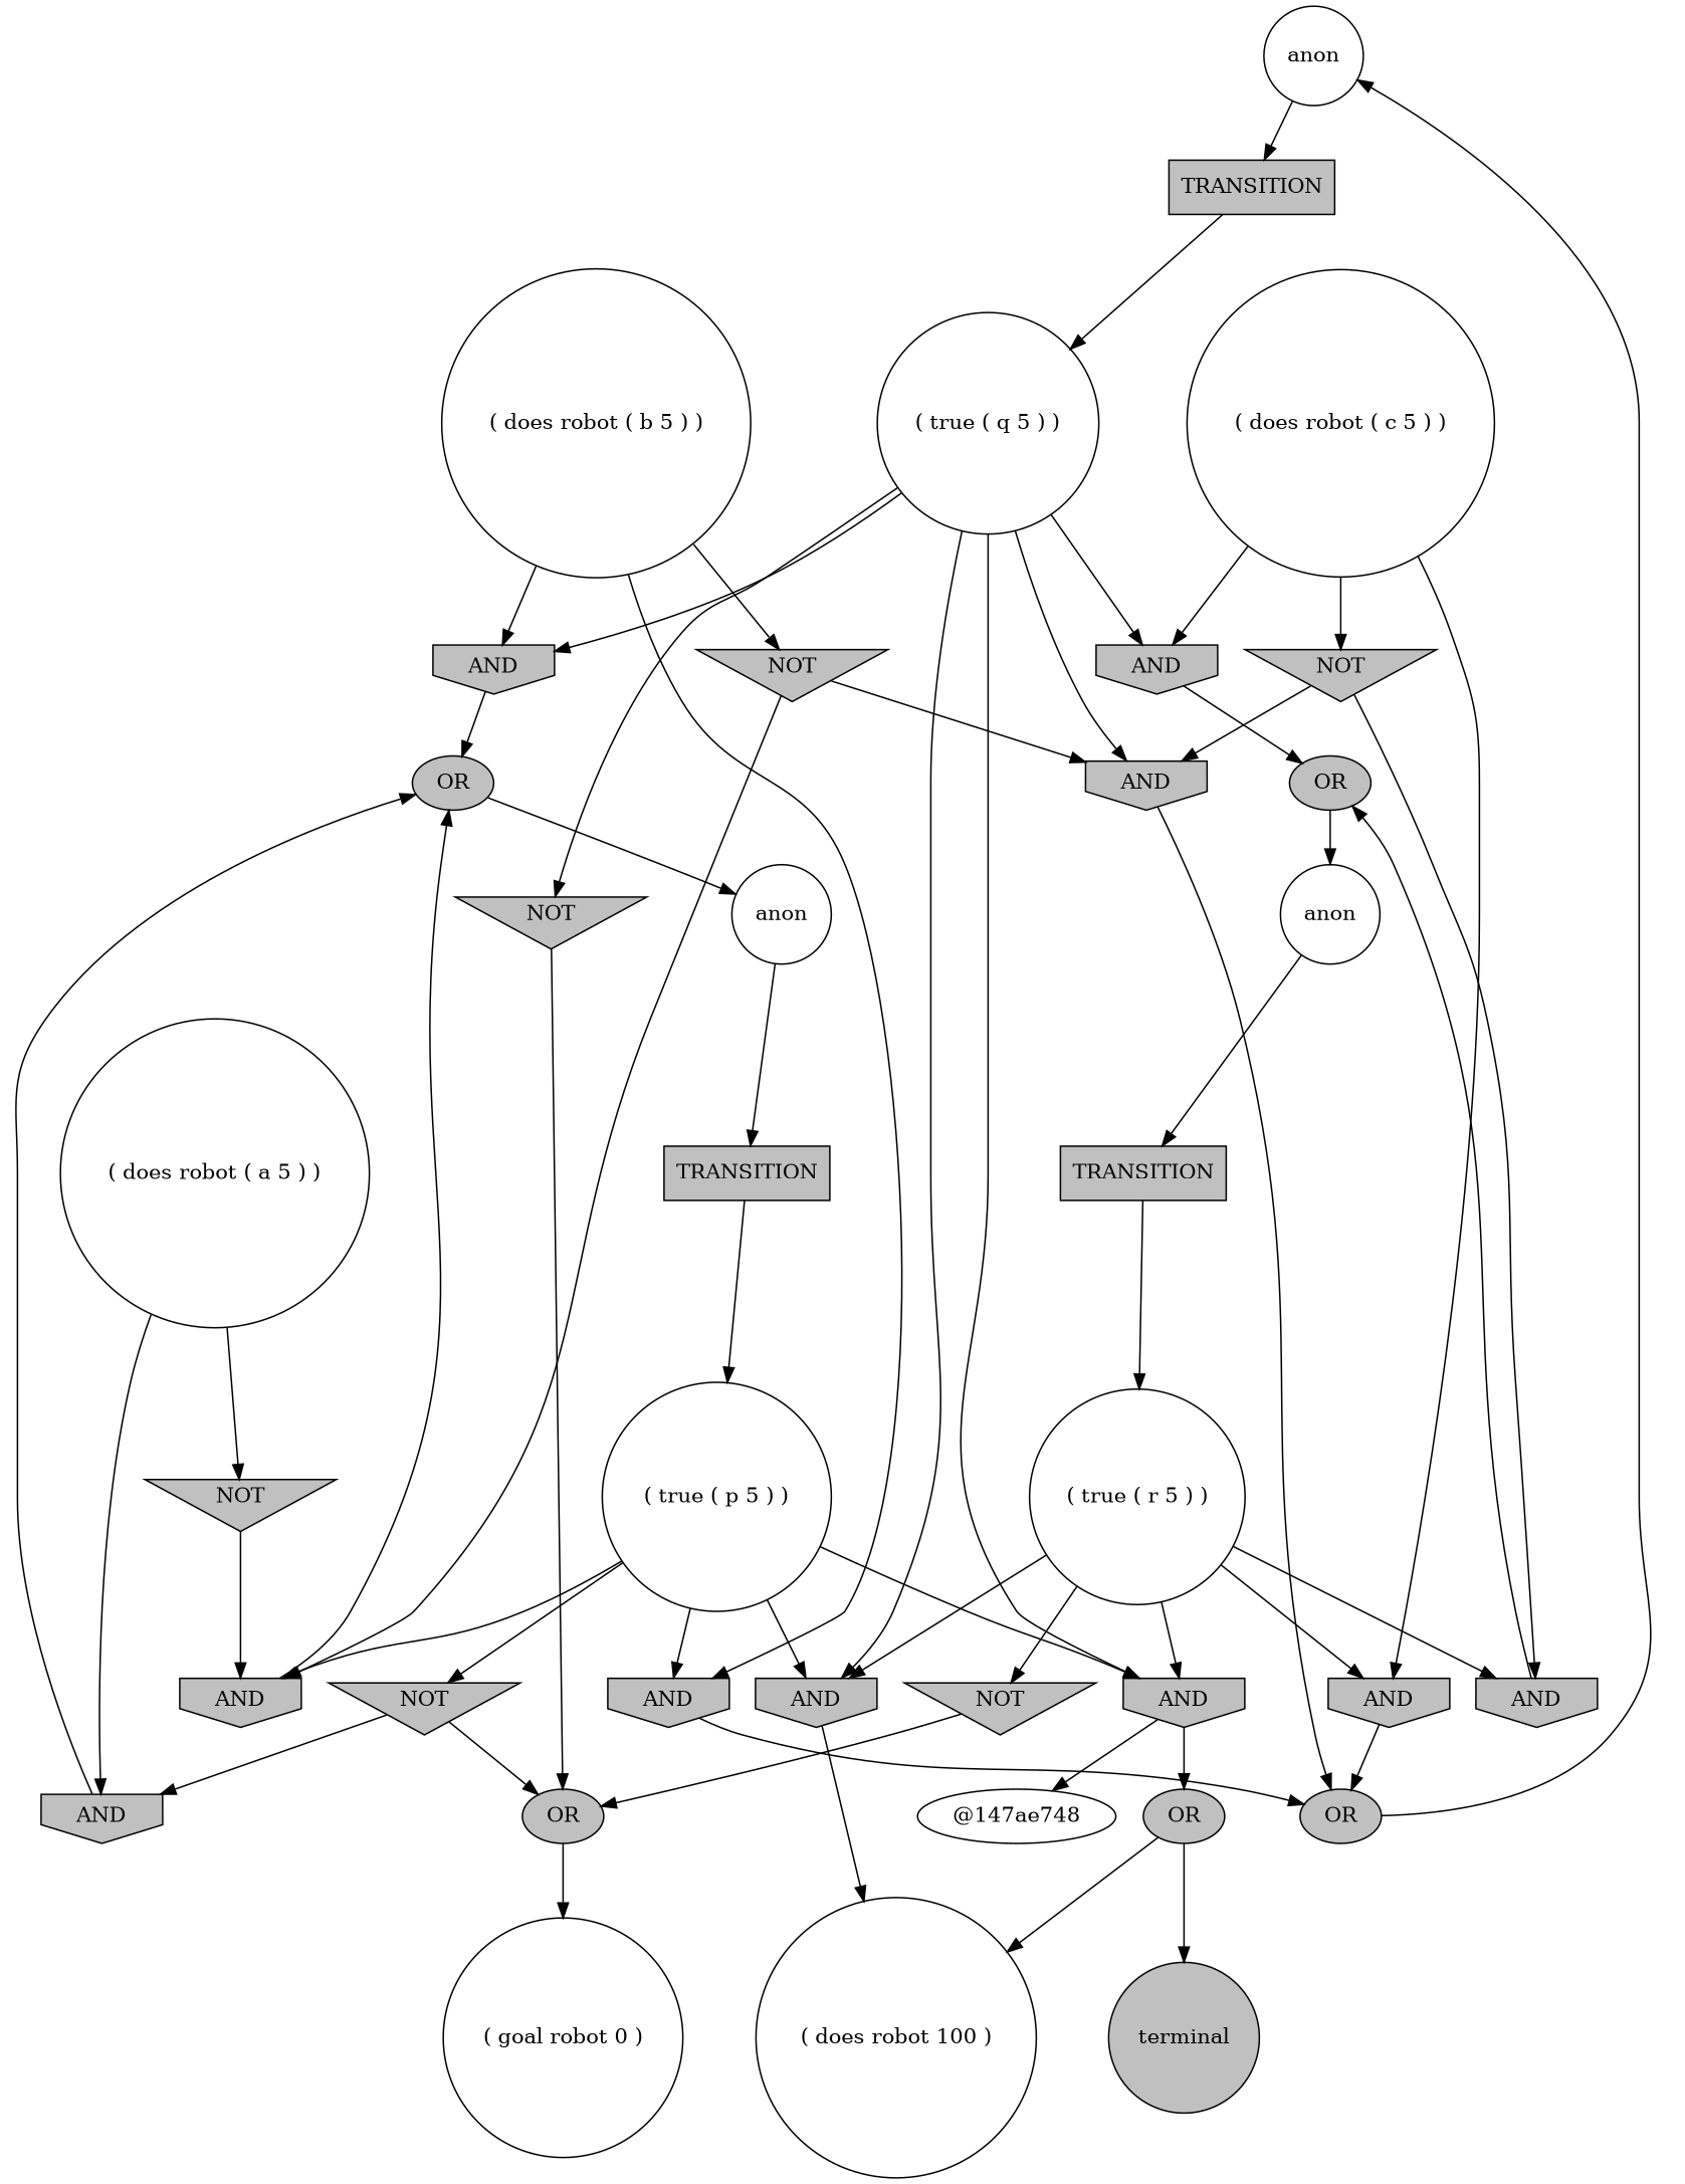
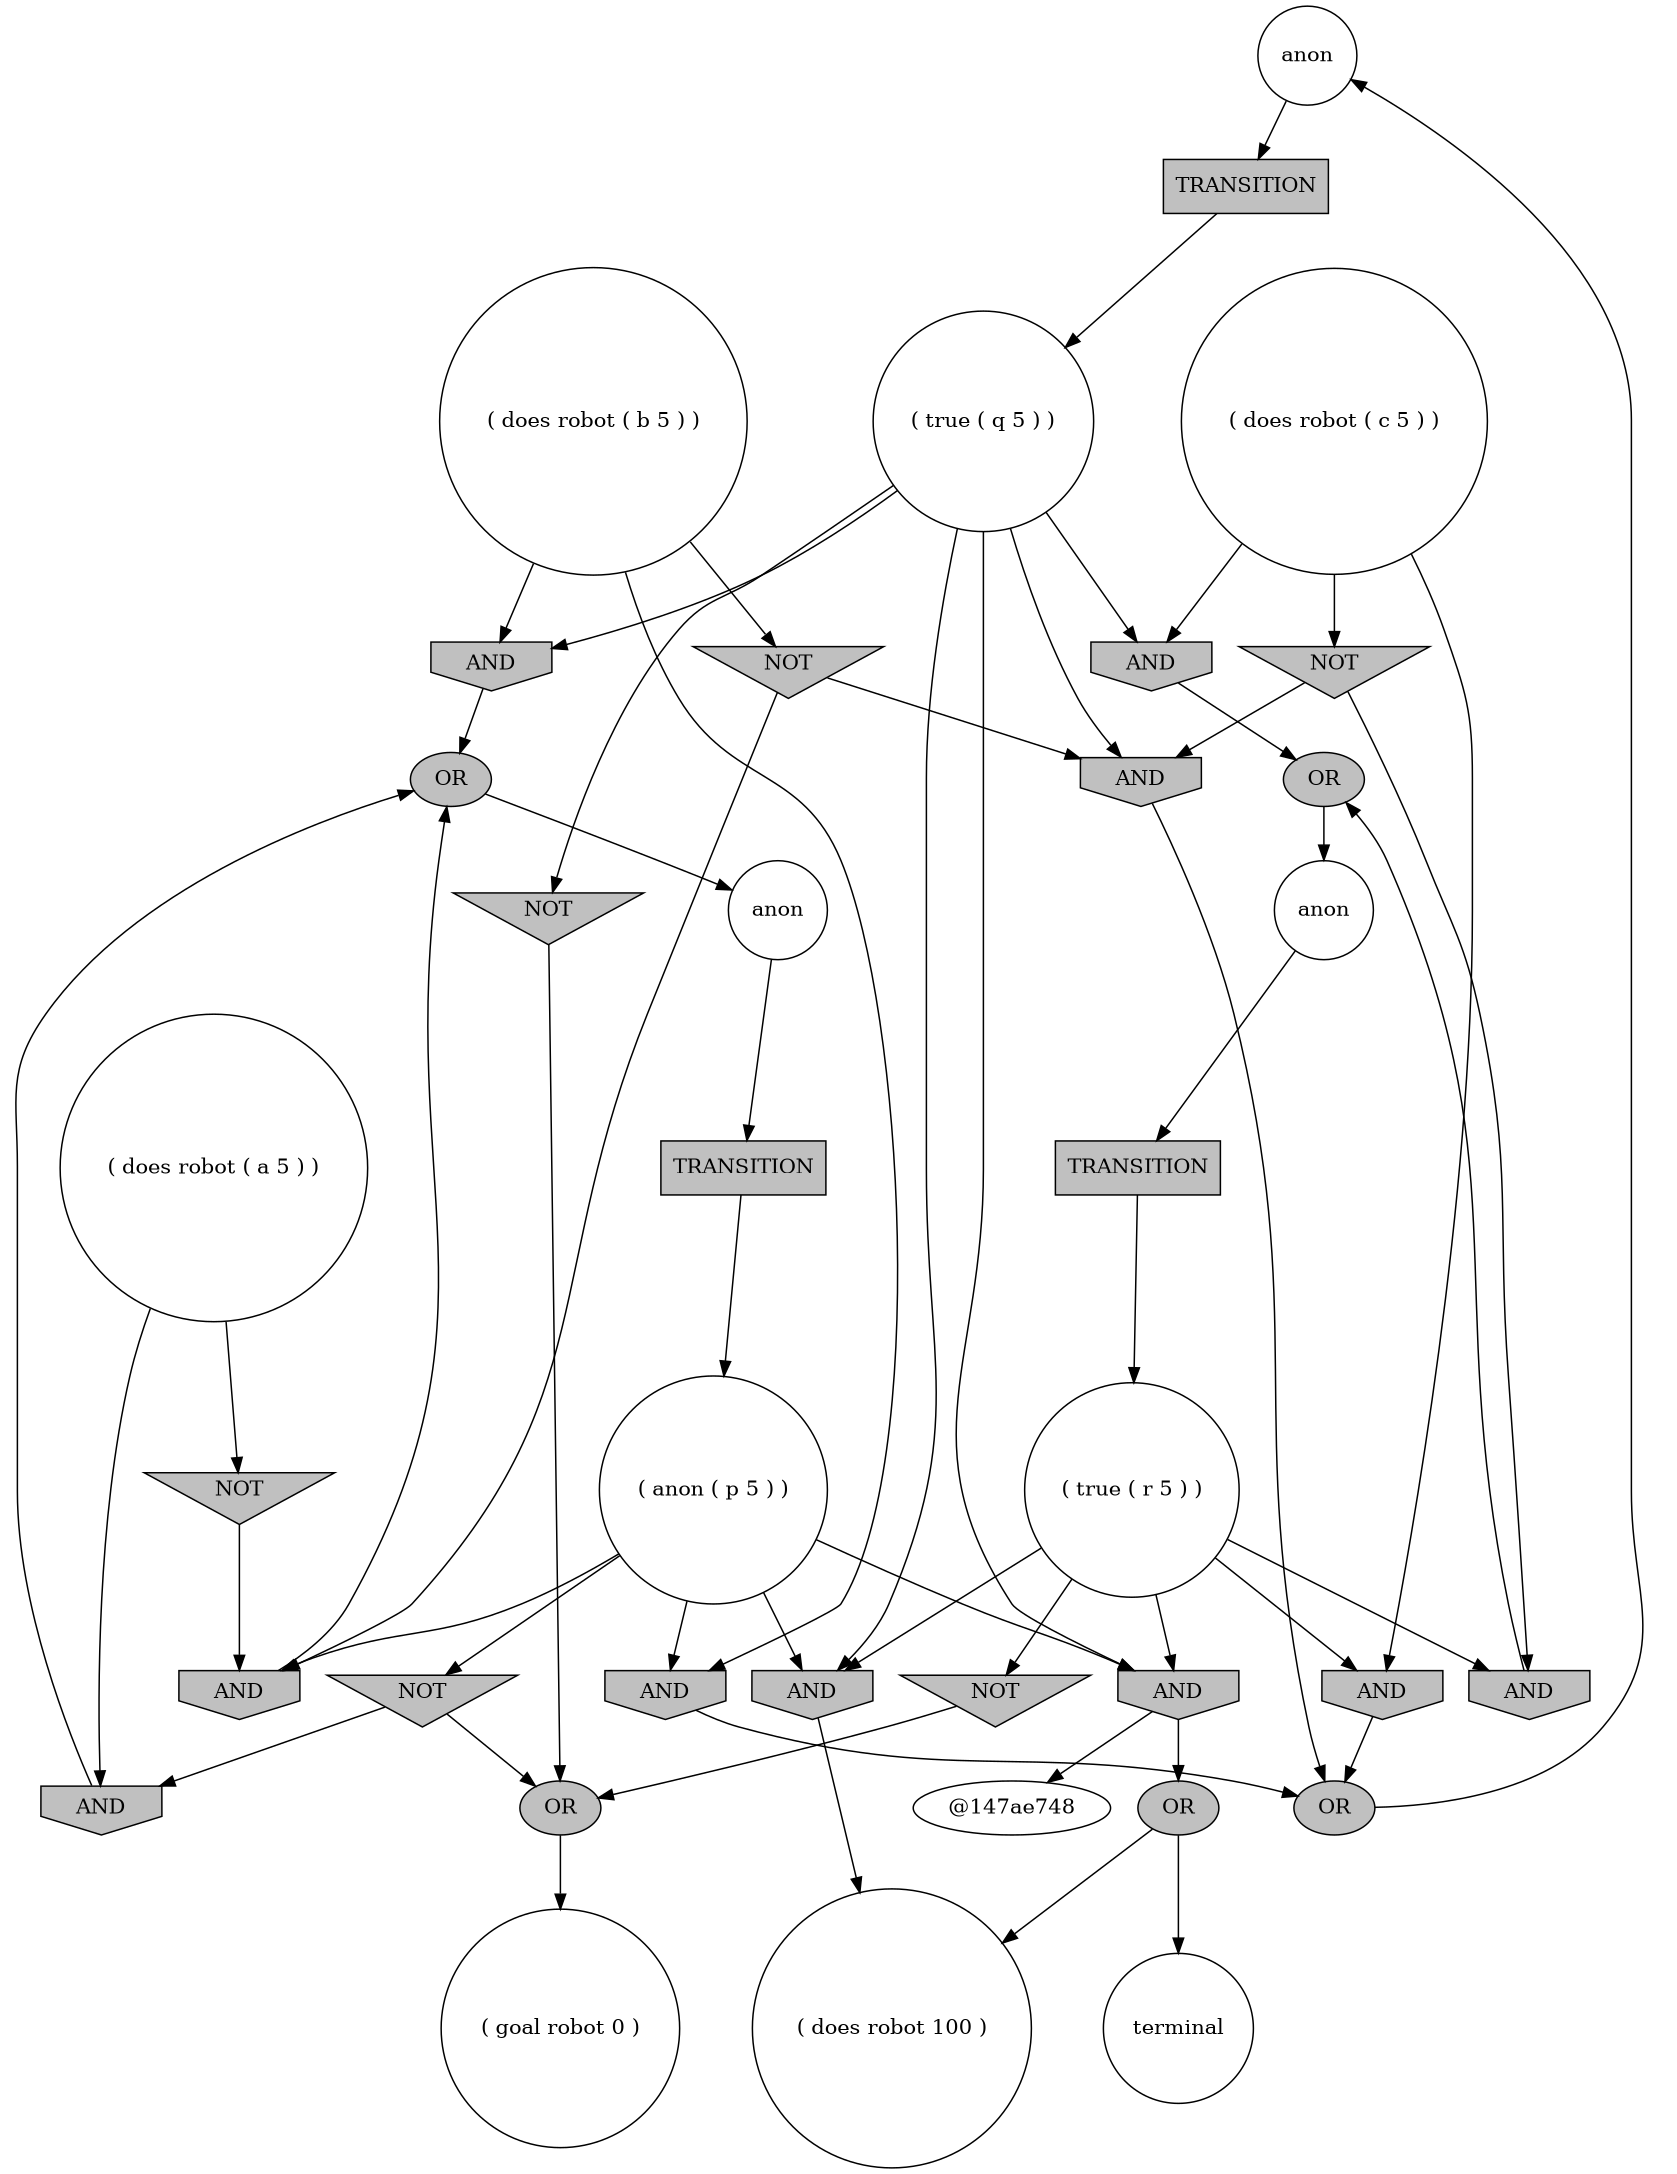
  digraph {
    node [fillcolor=grey shape=circle style=filled]
    n1 [fillcolor=white label=anon]
    n2 [label=TRANSITION shape=box]
    n3 [fillcolor=white label="( true ( q 5 ) )"]
    n4 [label=AND shape=invhouse]
    n5 [label=AND shape=invhouse]
    n6 [label=AND shape=invhouse]
    n7 [label=AND shape=invhouse]
    n8 [label=AND shape=invhouse]
    n9 [label=NOT shape=invtriangle]
    n10 [label=OR shape=ellipse]
    n11 [fillcolor=white label=anon]
    n12 [label=TRANSITION shape=box]
    n13 [label=NOT shape=invtriangle]
    n14 [label=OR shape=ellipse]
    n15 [fillcolor=white label="( goal robot 0 )"]
    n16 [fillcolor=white label="( does robot ( b 5 ) )"]
    n17 [label=AND shape=invhouse]
    n18 [label=NOT shape=invtriangle]
    n19 [label=OR shape=ellipse]
    n20 [label=AND shape=invhouse]
    n21 [label=OR shape=ellipse]
    n22 [fillcolor=white label=anon]
    n23 [label=AND shape=invhouse]
    n24 [fillcolor=white label="( true ( r 5 ) )"]
    n25 [label=AND shape=invhouse]
    n26 [label=OR shape=ellipse]
    n27 [label="@147ae748" fillcolor="" shape="" style=""]
    n28 [fillcolor=white label="( does robot 100 )"]
-   n29 [label=terminal]
+   n29 [fillcolor=white label=terminal]
    n30 [label=NOT shape=invtriangle]
    n31 [label=AND shape=invhouse]
    n32 [label=TRANSITION shape=box]
    n33 [fillcolor=white label="( does robot ( a 5 ) )"]
    n34 [label=NOT shape=invtriangle]
    n35 [fillcolor=white label="( does robot ( c 5 ) )"]
    n36 [label=NOT shape=invtriangle]
-   n37 [fillcolor=white label="( true ( p 5 ) )"]
+   n37 [fillcolor=white label="( anon ( p 5 ) )"]
    n1 -> n2
    n2 -> n3
    n3 -> n4
    n3 -> n5
    n3 -> n6
    n3 -> n7
    n3 -> n8
    n3 -> n9
    n4 -> n10
    n5 -> n21
    n6 -> n19
    n7 -> n26
    n7 -> n27
    n8 -> n28
    n9 -> n14
    n10 -> n11
    n11 -> n12
    n12 -> n24
    n13 -> n14
    n14 -> n15
    n16 -> n5
    n16 -> n17
    n16 -> n18
    n17 -> n19
    n18 -> n6
    n18 -> n20
    n19 -> n1
    n20 -> n21
    n21 -> n22
    n22 -> n32
    n23 -> n19
    n24 -> n7
    n24 -> n8
    n24 -> n13
    n24 -> n23
    n24 -> n25
    n25 -> n10
    n26 -> n28
    n26 -> n29
    n30 -> n6
    n30 -> n25
    n31 -> n21
    n32 -> n37
    n33 -> n31
    n33 -> n34
    n34 -> n20
    n35 -> n4
    n35 -> n23
    n35 -> n30
    n36 -> n14
    n36 -> n31
    n37 -> n7
    n37 -> n8
    n37 -> n17
    n37 -> n20
    n37 -> n36
  }
